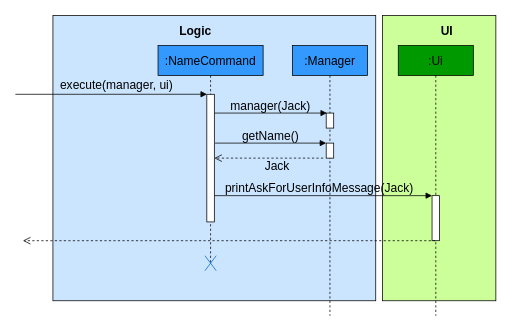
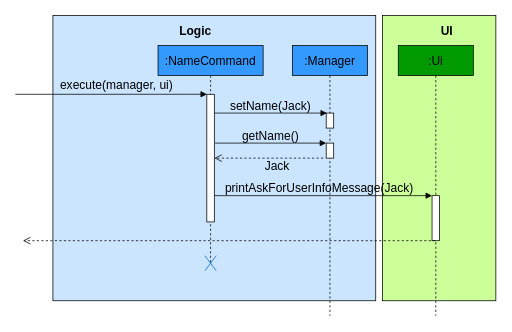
  <mxCell id="0" />
  <mxCell id="1" parent="0" />
  <mxCell id="2" value="" style="rounded=0;whiteSpace=wrap;html=1;fillColor=#CCFF99;" vertex="1" parent="1"><mxGeometry x="509" y="20" width="151" height="380" as="geometry" /></mxCell>
  <mxCell id="3" value="" style="rounded=0;whiteSpace=wrap;html=1;fillColor=#CCE5FF;" vertex="1" parent="1"><mxGeometry x="70" y="20" width="430" height="380" as="geometry" /></mxCell>
  <mxCell id="4" value=":NameCommand" style="shape=umlLifeline;perimeter=lifelinePerimeter;whiteSpace=wrap;html=1;container=1;collapsible=0;recursiveResize=0;outlineConnect=0;fontSize=16;fillColor=#3399FF;" parent="1" vertex="1"><mxGeometry x="210" y="60" width="140" height="290" as="geometry" /></mxCell>
  <mxCell id="5" value="" style="html=1;points=[];perimeter=orthogonalPerimeter;" vertex="1" parent="4"><mxGeometry x="65" y="65" width="10" height="170" as="geometry" /></mxCell>
  <mxCell id="6" value="" style="shape=umlDestroy;strokeColor=#0066CC;fillColor=#3399FF;" vertex="1" parent="4"><mxGeometry x="62.5" y="280" width="15" height="20" as="geometry" /></mxCell>
  <mxCell id="7" value="&lt;font style=&quot;font-size: 16px&quot;&gt;:Manager&lt;/font&gt;" style="shape=umlLifeline;perimeter=lifelinePerimeter;whiteSpace=wrap;html=1;container=1;collapsible=0;recursiveResize=0;outlineConnect=0;fillColor=#3399FF;" parent="1" vertex="1"><mxGeometry x="389" y="60" width="100" height="360" as="geometry" /></mxCell>
  <mxCell id="8" value="" style="html=1;points=[];perimeter=orthogonalPerimeter;" parent="7" vertex="1"><mxGeometry x="45" y="90" width="10" height="20" as="geometry" /></mxCell>
  <mxCell id="9" value="" style="html=1;points=[];perimeter=orthogonalPerimeter;" vertex="1" parent="7"><mxGeometry x="45" y="130" width="10" height="20" as="geometry" /></mxCell>
  <mxCell id="10" value="" style="html=1;verticalAlign=bottom;endArrow=block;" parent="1" edge="1"><mxGeometry width="80" relative="1" as="geometry"><mxPoint x="285" y="150" as="sourcePoint" /><mxPoint x="435" y="150" as="targetPoint" /><mxPoint as="offset" /></mxGeometry></mxCell>
  <mxCell id="11" value="" style="html=1;verticalAlign=bottom;endArrow=block;" parent="1" edge="1" target="13" source="5"><mxGeometry width="80" relative="1" as="geometry"><mxPoint x="290" y="260" as="sourcePoint" /><mxPoint x="590" y="260" as="targetPoint" /><mxPoint as="offset" /></mxGeometry></mxCell>
  <mxCell id="12" value="&lt;font style=&quot;font-size: 16px&quot;&gt;:Ui&lt;/font&gt;" style="shape=umlLifeline;perimeter=lifelinePerimeter;whiteSpace=wrap;html=1;container=1;collapsible=0;recursiveResize=0;outlineConnect=0;fillColor=#009900;" parent="1" vertex="1"><mxGeometry x="530" y="60" width="100" height="360" as="geometry" /></mxCell>
  <mxCell id="13" value="" style="html=1;points=[];perimeter=orthogonalPerimeter;" parent="12" vertex="1"><mxGeometry x="45" y="200" width="10" height="60" as="geometry" /></mxCell>
  <mxCell id="14" value="" style="html=1;verticalAlign=bottom;endArrow=block;" parent="1" edge="1" target="9"><mxGeometry width="80" relative="1" as="geometry"><mxPoint x="286" y="190" as="sourcePoint" /><mxPoint x="534" y="180" as="targetPoint" /><mxPoint as="offset" /></mxGeometry></mxCell>
  <mxCell id="15" value="" style="html=1;verticalAlign=bottom;endArrow=open;dashed=1;endSize=8;" parent="1" edge="1" target="5"><mxGeometry relative="1" as="geometry"><mxPoint x="430" y="210" as="sourcePoint" /><mxPoint x="380" y="209.5" as="targetPoint" /></mxGeometry></mxCell>
  <mxCell id="16" value="" style="html=1;verticalAlign=bottom;endArrow=open;dashed=1;endSize=8;" parent="1" edge="1" source="12"><mxGeometry relative="1" as="geometry"><mxPoint x="550" y="320" as="sourcePoint" /><mxPoint x="30" y="320" as="targetPoint" /></mxGeometry></mxCell>
  <mxCell id="17" value="" style="html=1;verticalAlign=bottom;endArrow=block;entryX=0.02;entryY=0.029;entryDx=0;entryDy=0;entryPerimeter=0;" edge="1" parent="1"><mxGeometry x="-0.216" y="15" width="80" relative="1" as="geometry"><mxPoint x="20" y="125" as="sourcePoint" /><mxPoint x="275.2" y="124.93" as="targetPoint" /><mxPoint as="offset" /></mxGeometry></mxCell>
  <mxCell id="18" value="&lt;font style=&quot;font-size: 16px&quot;&gt;Jack&lt;/font&gt;" style="text;html=1;strokeColor=none;fillColor=none;align=center;verticalAlign=middle;whiteSpace=wrap;rounded=0;" vertex="1" parent="1"><mxGeometry x="349" y="210" width="40" height="20" as="geometry" /></mxCell>
  <mxCell id="19" value="&lt;font style=&quot;font-size: 16px&quot;&gt;&lt;b&gt;Logic&lt;/b&gt;&lt;/font&gt;" style="text;html=1;strokeColor=none;fillColor=none;align=center;verticalAlign=middle;whiteSpace=wrap;rounded=0;" vertex="1" parent="1"><mxGeometry x="240" y="30" width="40" height="20" as="geometry" /></mxCell>
  <mxCell id="20" value="&lt;span style=&quot;font-size: 16px&quot;&gt;&lt;b&gt;UI&lt;/b&gt;&lt;/span&gt;" style="text;html=1;strokeColor=none;fillColor=none;align=center;verticalAlign=middle;whiteSpace=wrap;rounded=0;" vertex="1" parent="1"><mxGeometry x="575" y="30" width="40" height="20" as="geometry" /></mxCell>
  <mxCell id="21" value="&lt;font style=&quot;font-size: 16px&quot;&gt;execute(manager, ui)&lt;/font&gt;" style="text;html=1;strokeColor=none;fillColor=none;align=center;verticalAlign=middle;whiteSpace=wrap;rounded=0;" vertex="1" parent="1"><mxGeometry x="60" y="102" width="190" height="20" as="geometry" /></mxCell>
- <mxCell id="22" value="&lt;font style=&quot;font-size: 16px&quot;&gt;manager(Jack)&lt;/font&gt;" style="text;html=1;strokeColor=none;fillColor=none;align=center;verticalAlign=middle;whiteSpace=wrap;rounded=0;" vertex="1" parent="1"><mxGeometry x="305" y="130" width="110" height="20" as="geometry" /></mxCell>
+ <mxCell id="22" value="&lt;font style=&quot;font-size: 16px&quot;&gt;setName(Jack)&lt;/font&gt;" style="text;html=1;strokeColor=none;fillColor=none;align=center;verticalAlign=middle;whiteSpace=wrap;rounded=0;" vertex="1" parent="1"><mxGeometry x="305" y="130" width="110" height="20" as="geometry" /></mxCell>
  <mxCell id="23" value="&lt;font style=&quot;font-size: 16px&quot;&gt;getName()&lt;/font&gt;" style="text;html=1;strokeColor=none;fillColor=none;align=center;verticalAlign=middle;whiteSpace=wrap;rounded=0;" vertex="1" parent="1"><mxGeometry x="320" y="170" width="80" height="20" as="geometry" /></mxCell>
  <mxCell id="24" value="&lt;font style=&quot;font-size: 16px&quot;&gt;printAskForUserInfoMessage(Jack)&lt;/font&gt;" style="text;html=1;strokeColor=none;fillColor=none;align=center;verticalAlign=middle;whiteSpace=wrap;rounded=0;" vertex="1" parent="1"><mxGeometry x="290" y="240" width="270" height="20" as="geometry" /></mxCell>
